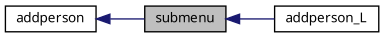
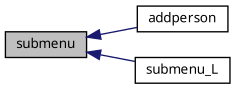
  digraph {
    fontname="Noto Sans"
    rankdir=LR
    node [color=black fillcolor=white fontname="Noto Sans" fontsize=10 shape=record style=filled]
    edge [color=midnightblue dir=back fontname="Noto Sans" fontsize=10 labelfontname=Helvetica labelfontsize=10 style=solid]
    n1 [fillcolor=grey75 fontcolor=black height=0.2 label=submenu width=0.4]
    n2 [height=0.2 label=addperson width=0.4]
-   n3 [height=0.2 label=addperson_L width=0.4]
-   n2 -> n1
+   n3 [height=0.2 label=submenu_L width=0.4]
+   n1 -> n2
    n1 -> n3
  }
